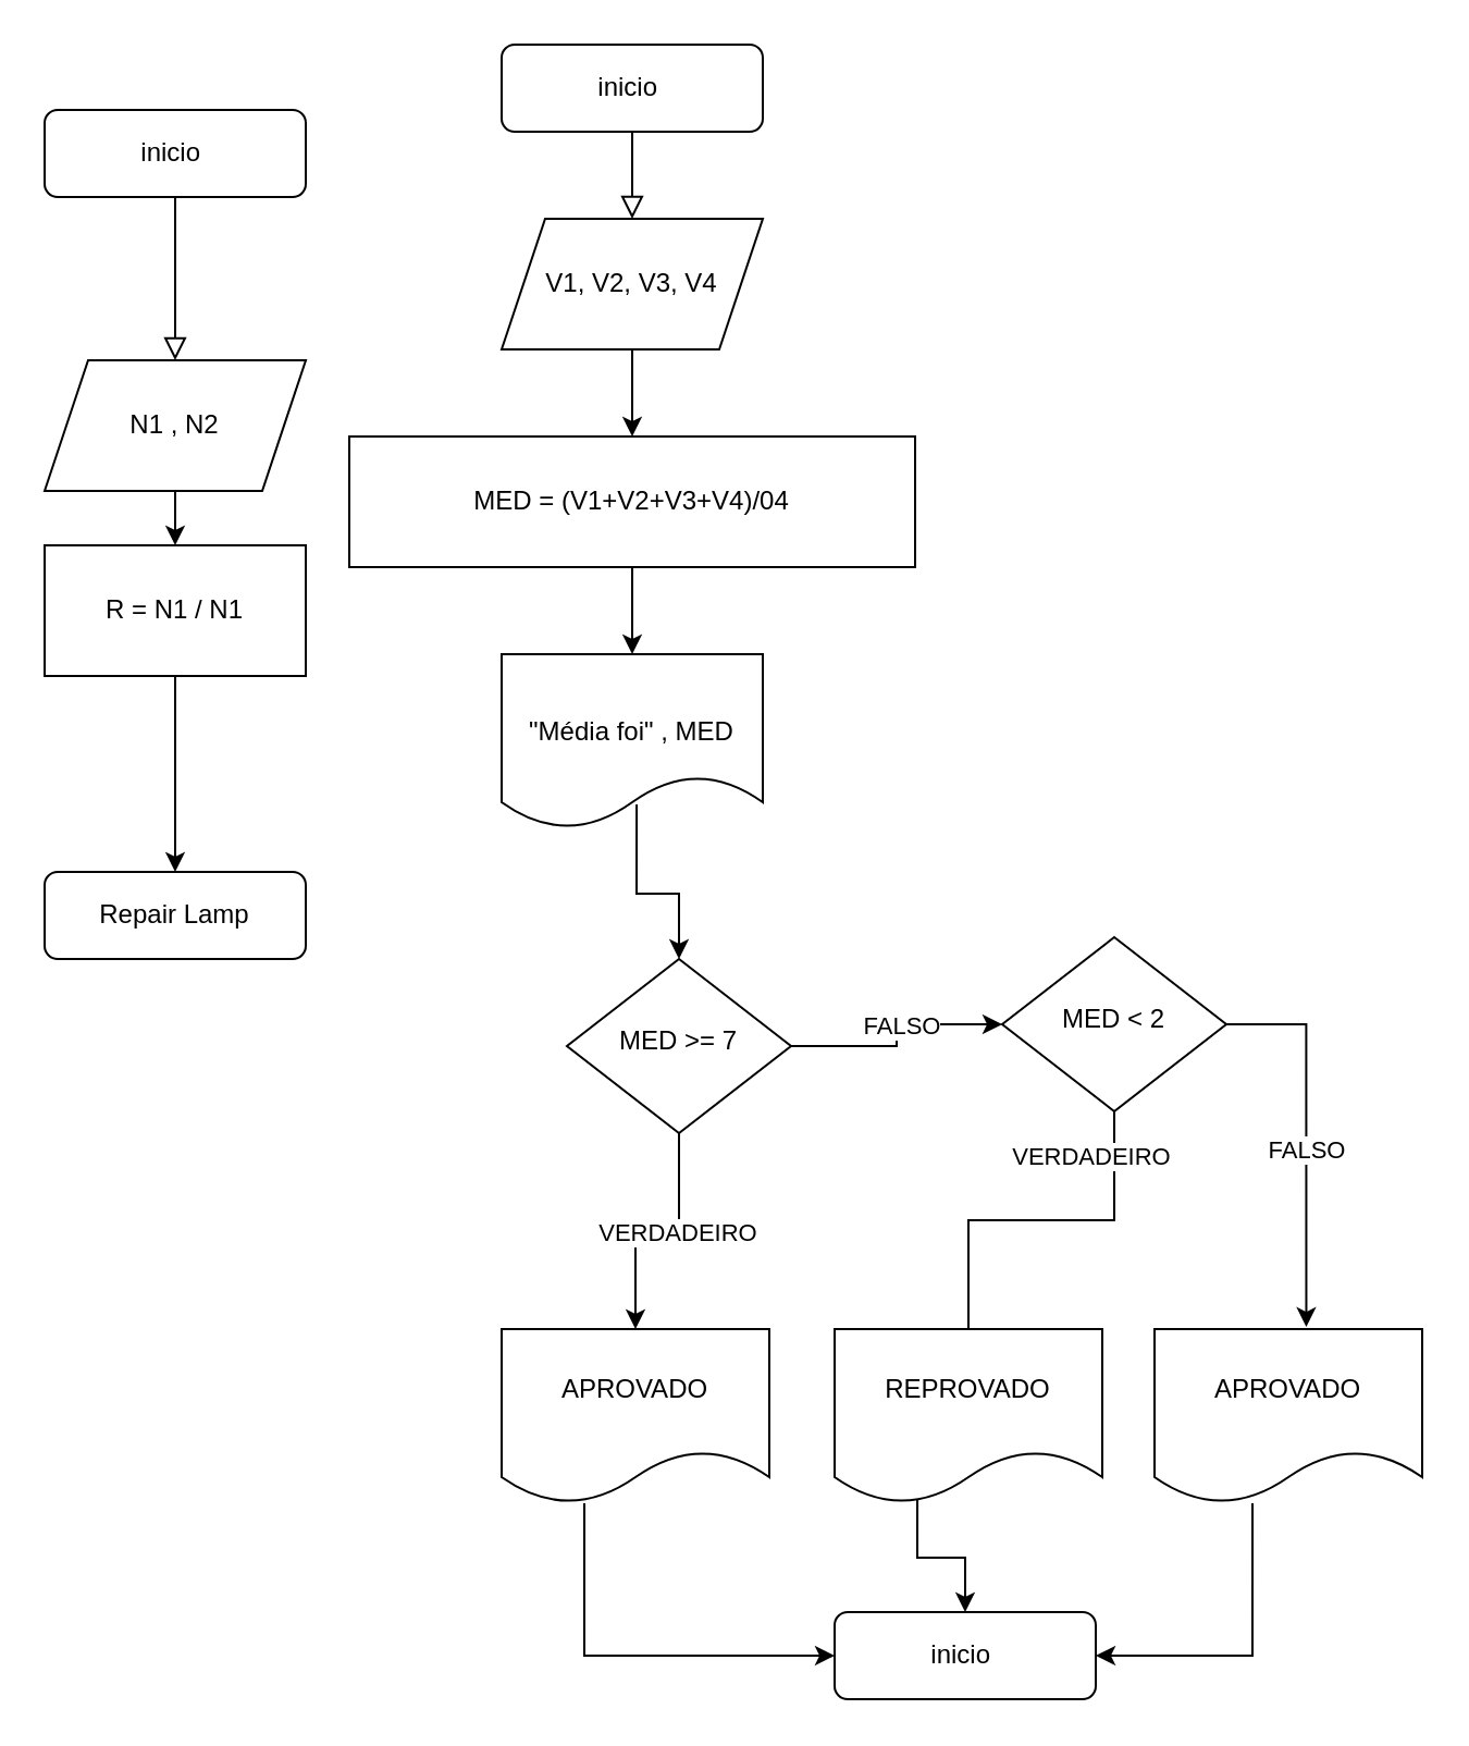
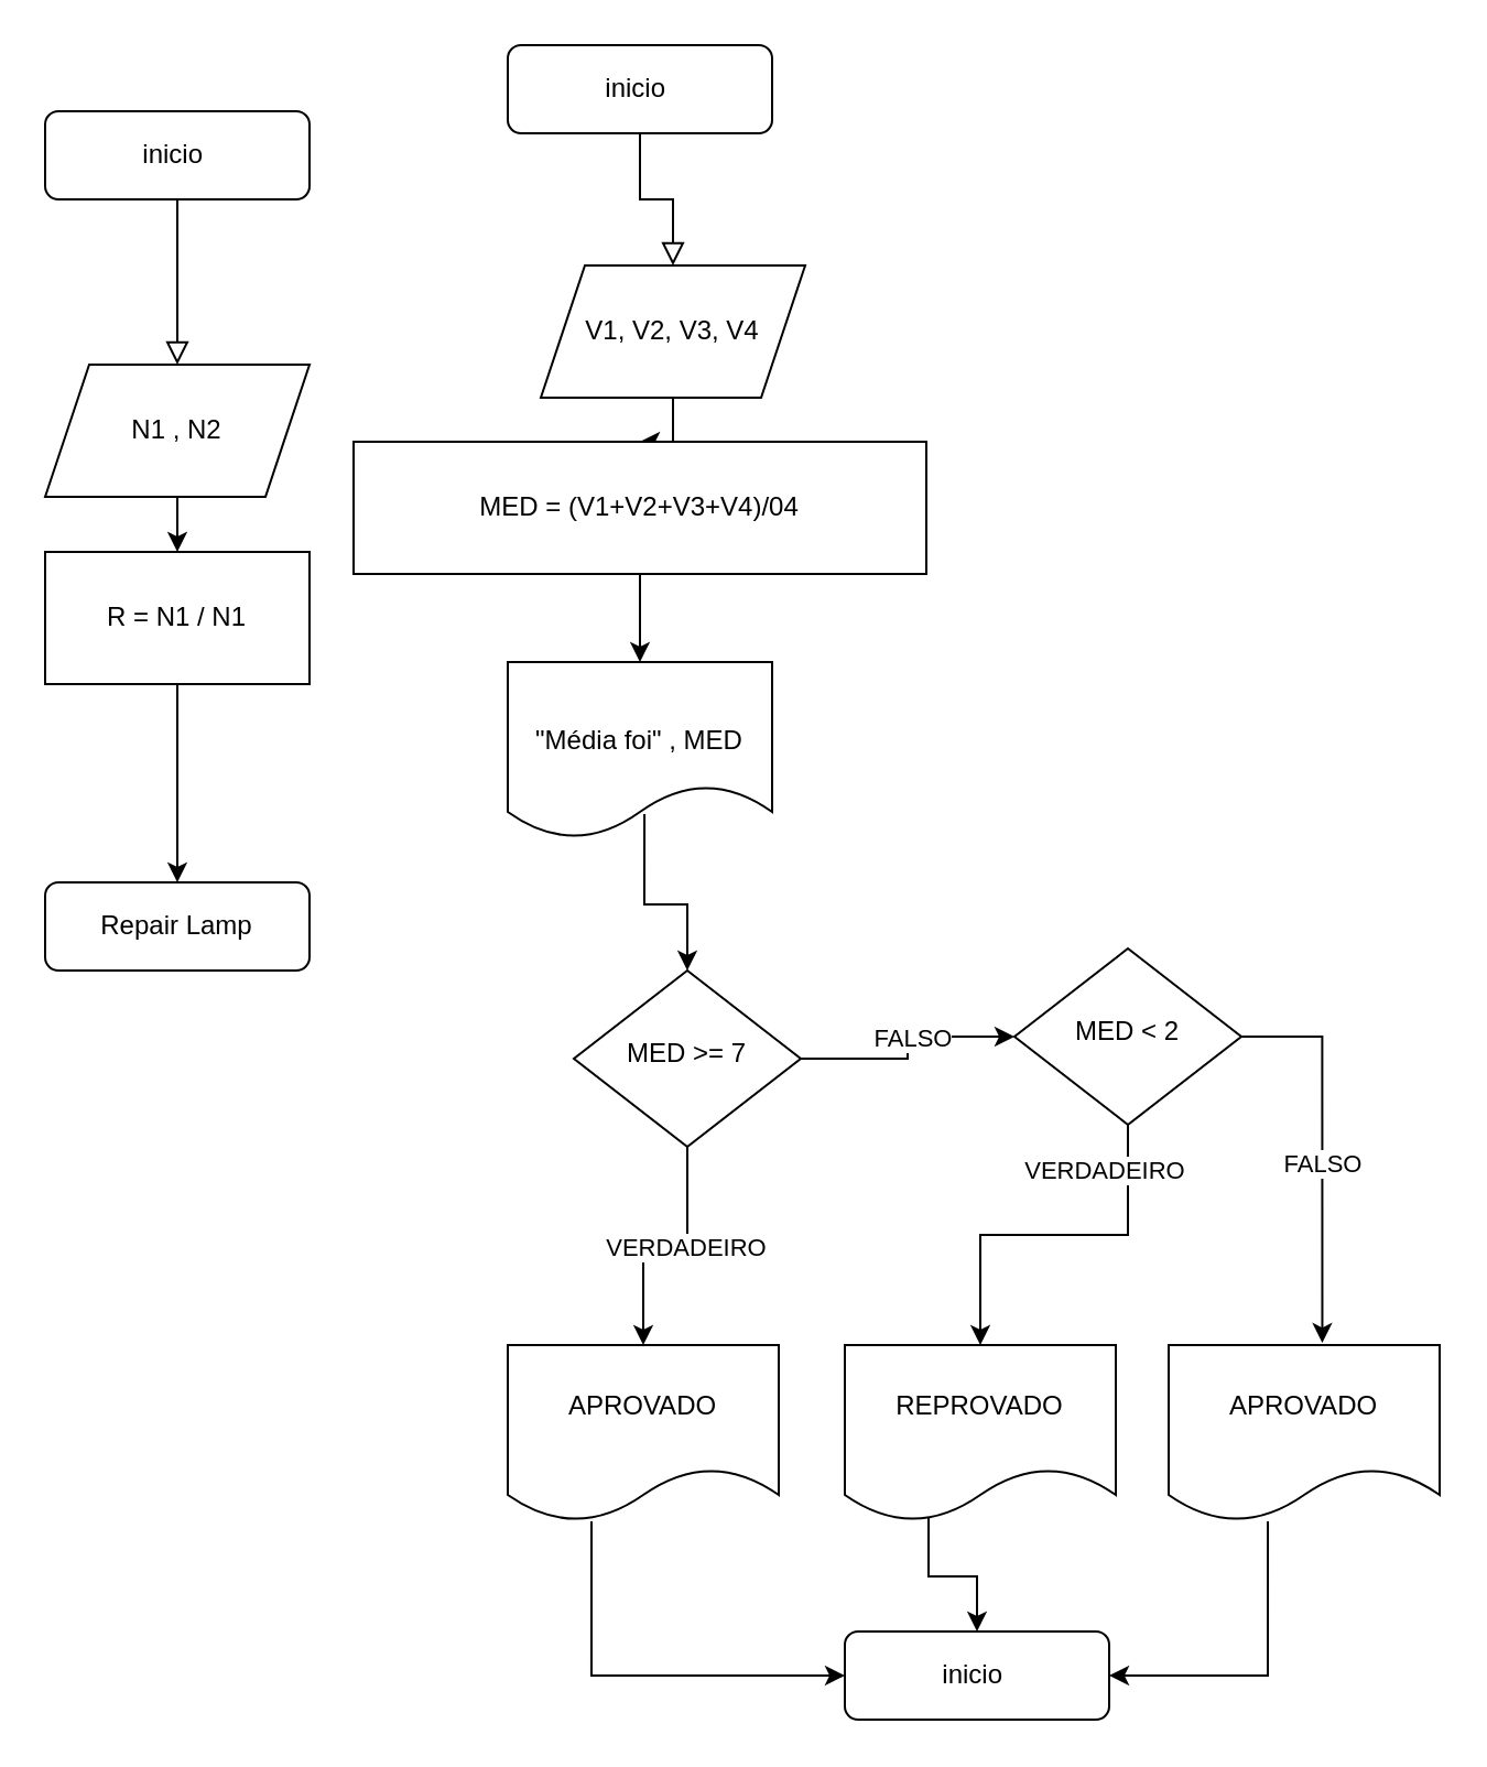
  <mxCell id="0" />
  <mxCell id="1" parent="0" />
  <mxCell id="2" value="" style="rounded=0;html=1;jettySize=auto;orthogonalLoop=1;fontSize=11;endArrow=block;endFill=0;endSize=8;strokeWidth=1;shadow=0;labelBackgroundColor=none;edgeStyle=orthogonalEdgeStyle;entryX=0.5;entryY=0;entryDx=0;entryDy=0;" parent="1" source="3" target="11" edge="1"><mxGeometry relative="1" as="geometry" /></mxCell>
  <mxCell id="3" value="inicio&amp;nbsp;" style="rounded=1;whiteSpace=wrap;html=1;fontSize=12;glass=0;strokeWidth=1;shadow=0;" parent="1" vertex="1"><mxGeometry x="20" y="50" width="120" height="40" as="geometry" /></mxCell>
  <mxCell id="4" style="edgeStyle=orthogonalEdgeStyle;rounded=0;orthogonalLoop=1;jettySize=auto;html=1;entryX=0.5;entryY=0;entryDx=0;entryDy=0;" edge="1" parent="1" source="8" target="23"><mxGeometry relative="1" as="geometry" /></mxCell>
  <mxCell id="5" value="VERDADEIRO" style="edgeLabel;html=1;align=center;verticalAlign=middle;resizable=0;points=[];" vertex="1" connectable="0" parent="4"><mxGeometry x="-0.156" relative="1" as="geometry"><mxPoint as="offset" /></mxGeometry></mxCell>
  <mxCell id="6" style="edgeStyle=orthogonalEdgeStyle;rounded=0;orthogonalLoop=1;jettySize=auto;html=1;exitX=1;exitY=0.5;exitDx=0;exitDy=0;" edge="1" parent="1" source="8" target="27"><mxGeometry relative="1" as="geometry" /></mxCell>
  <mxCell id="7" value="FALSO" style="edgeLabel;html=1;align=center;verticalAlign=middle;resizable=0;points=[];" vertex="1" connectable="0" parent="6"><mxGeometry x="0.12" relative="1" as="geometry"><mxPoint as="offset" /></mxGeometry></mxCell>
  <mxCell id="8" value="MED &amp;gt;= 7" style="rhombus;whiteSpace=wrap;html=1;shadow=0;fontFamily=Helvetica;fontSize=12;align=center;strokeWidth=1;spacing=6;spacingTop=-4;" parent="1" vertex="1"><mxGeometry x="260" y="440" width="103" height="80" as="geometry" /></mxCell>
  <mxCell id="9" value="Repair Lamp" style="rounded=1;whiteSpace=wrap;html=1;fontSize=12;glass=0;strokeWidth=1;shadow=0;" parent="1" vertex="1"><mxGeometry x="20" y="400" width="120" height="40" as="geometry" /></mxCell>
  <mxCell id="10" value="" style="edgeStyle=orthogonalEdgeStyle;rounded=0;orthogonalLoop=1;jettySize=auto;html=1;" edge="1" parent="1" source="11" target="13"><mxGeometry relative="1" as="geometry" /></mxCell>
  <mxCell id="11" value="N1 , N2" style="shape=parallelogram;perimeter=parallelogramPerimeter;whiteSpace=wrap;html=1;fixedSize=1;" vertex="1" parent="1"><mxGeometry x="20" y="165" width="120" height="60" as="geometry" /></mxCell>
  <mxCell id="12" style="edgeStyle=orthogonalEdgeStyle;rounded=0;orthogonalLoop=1;jettySize=auto;html=1;entryX=0.5;entryY=0;entryDx=0;entryDy=0;" edge="1" parent="1" source="13" target="9"><mxGeometry relative="1" as="geometry" /></mxCell>
  <mxCell id="13" value="R = N1 / N1" style="rounded=0;whiteSpace=wrap;html=1;" vertex="1" parent="1"><mxGeometry x="20" y="250" width="120" height="60" as="geometry" /></mxCell>
  <mxCell id="14" value="" style="rounded=0;html=1;jettySize=auto;orthogonalLoop=1;fontSize=11;endArrow=block;endFill=0;endSize=8;strokeWidth=1;shadow=0;labelBackgroundColor=none;edgeStyle=orthogonalEdgeStyle;entryX=0.5;entryY=0;entryDx=0;entryDy=0;" edge="1" parent="1" source="15" target="17"><mxGeometry relative="1" as="geometry" /></mxCell>
  <mxCell id="15" value="inicio&amp;nbsp;" style="rounded=1;whiteSpace=wrap;html=1;fontSize=12;glass=0;strokeWidth=1;shadow=0;" vertex="1" parent="1"><mxGeometry x="230" y="20" width="120" height="40" as="geometry" /></mxCell>
  <mxCell id="16" value="" style="edgeStyle=orthogonalEdgeStyle;rounded=0;orthogonalLoop=1;jettySize=auto;html=1;" edge="1" parent="1" source="17" target="19"><mxGeometry relative="1" as="geometry" /></mxCell>
- <mxCell id="17" value="V1, V2, V3, V4" style="shape=parallelogram;perimeter=parallelogramPerimeter;whiteSpace=wrap;html=1;fixedSize=1;" vertex="1" parent="1"><mxGeometry x="230" y="100" width="120" height="60" as="geometry" /></mxCell>
+ <mxCell id="17" value="V1, V2, V3, V4" style="shape=parallelogram;perimeter=parallelogramPerimeter;whiteSpace=wrap;html=1;fixedSize=1;" vertex="1" parent="1"><mxGeometry x="245" y="120" width="120" height="60" as="geometry" /></mxCell>
  <mxCell id="18" value="" style="edgeStyle=orthogonalEdgeStyle;rounded=0;orthogonalLoop=1;jettySize=auto;html=1;" edge="1" parent="1" source="19" target="21"><mxGeometry relative="1" as="geometry" /></mxCell>
  <mxCell id="19" value="MED = (V1+V2+V3+V4)/04" style="rounded=0;whiteSpace=wrap;html=1;" vertex="1" parent="1"><mxGeometry x="160" y="200" width="260" height="60" as="geometry" /></mxCell>
  <mxCell id="20" style="edgeStyle=orthogonalEdgeStyle;rounded=0;orthogonalLoop=1;jettySize=auto;html=1;entryX=0.5;entryY=0;entryDx=0;entryDy=0;exitX=0.517;exitY=0.863;exitDx=0;exitDy=0;exitPerimeter=0;" edge="1" parent="1" source="21" target="8"><mxGeometry relative="1" as="geometry" /></mxCell>
  <mxCell id="21" value="&lt;br&gt;&quot;Média foi&quot; , MED" style="shape=document;whiteSpace=wrap;html=1;boundedLbl=1;" vertex="1" parent="1"><mxGeometry x="230" y="300" width="120" height="80" as="geometry" /></mxCell>
  <mxCell id="22" style="edgeStyle=orthogonalEdgeStyle;rounded=0;orthogonalLoop=1;jettySize=auto;html=1;entryX=0;entryY=0.5;entryDx=0;entryDy=0;exitX=0.309;exitY=1;exitDx=0;exitDy=0;exitPerimeter=0;" edge="1" parent="1" source="23" target="33"><mxGeometry relative="1" as="geometry" /></mxCell>
  <mxCell id="23" value="APROVADO" style="shape=document;whiteSpace=wrap;html=1;boundedLbl=1;" vertex="1" parent="1"><mxGeometry x="230" y="610" width="123" height="80" as="geometry" /></mxCell>
- <mxCell id="24" style="edgeStyle=orthogonalEdgeStyle;rounded=0;orthogonalLoop=1;jettySize=auto;html=1;exitX=0.5;exitY=1;exitDx=0;exitDy=0;entryX=0.5;entryY=0;entryDx=0;entryDy=0;endArrow=none;" edge="1" parent="1" source="27" target="29"><mxGeometry relative="1" as="geometry" /></mxCell>
+ <mxCell id="24" style="edgeStyle=orthogonalEdgeStyle;rounded=0;orthogonalLoop=1;jettySize=auto;html=1;exitX=0.5;exitY=1;exitDx=0;exitDy=0;entryX=0.5;entryY=0;entryDx=0;entryDy=0;" edge="1" parent="1" source="27" target="29"><mxGeometry relative="1" as="geometry" /></mxCell>
  <mxCell id="25" style="edgeStyle=orthogonalEdgeStyle;rounded=0;orthogonalLoop=1;jettySize=auto;html=1;exitX=1;exitY=0.5;exitDx=0;exitDy=0;entryX=0.567;entryY=-0.012;entryDx=0;entryDy=0;entryPerimeter=0;" edge="1" parent="1" source="27" target="31"><mxGeometry relative="1" as="geometry" /></mxCell>
  <mxCell id="26" value="FALSO" style="edgeLabel;html=1;align=center;verticalAlign=middle;resizable=0;points=[];" vertex="1" connectable="0" parent="25"><mxGeometry x="0.075" relative="1" as="geometry"><mxPoint as="offset" /></mxGeometry></mxCell>
  <mxCell id="27" value="MED &amp;lt; 2" style="rhombus;whiteSpace=wrap;html=1;shadow=0;fontFamily=Helvetica;fontSize=12;align=center;strokeWidth=1;spacing=6;spacingTop=-4;" vertex="1" parent="1"><mxGeometry x="460" y="430" width="103" height="80" as="geometry" /></mxCell>
  <mxCell id="28" style="edgeStyle=orthogonalEdgeStyle;rounded=0;orthogonalLoop=1;jettySize=auto;html=1;entryX=0.5;entryY=0;entryDx=0;entryDy=0;exitX=0.309;exitY=0.975;exitDx=0;exitDy=0;exitPerimeter=0;" edge="1" parent="1" source="29" target="33"><mxGeometry relative="1" as="geometry" /></mxCell>
  <mxCell id="29" value="REPROVADO" style="shape=document;whiteSpace=wrap;html=1;boundedLbl=1;" vertex="1" parent="1"><mxGeometry x="383" y="610" width="123" height="80" as="geometry" /></mxCell>
  <mxCell id="30" style="edgeStyle=orthogonalEdgeStyle;rounded=0;orthogonalLoop=1;jettySize=auto;html=1;entryX=1;entryY=0.5;entryDx=0;entryDy=0;exitX=0.366;exitY=1;exitDx=0;exitDy=0;exitPerimeter=0;" edge="1" parent="1" source="31" target="33"><mxGeometry relative="1" as="geometry" /></mxCell>
  <mxCell id="31" value="APROVADO" style="shape=document;whiteSpace=wrap;html=1;boundedLbl=1;" vertex="1" parent="1"><mxGeometry x="530" y="610" width="123" height="80" as="geometry" /></mxCell>
  <mxCell id="32" value="VERDADEIRO" style="edgeLabel;html=1;align=center;verticalAlign=middle;resizable=0;points=[];" vertex="1" connectable="0" parent="1"><mxGeometry x="500" y="530" as="geometry" /></mxCell>
  <mxCell id="33" value="inicio&amp;nbsp;" style="rounded=1;whiteSpace=wrap;html=1;fontSize=12;glass=0;strokeWidth=1;shadow=0;" vertex="1" parent="1"><mxGeometry x="383" y="740" width="120" height="40" as="geometry" /></mxCell>
